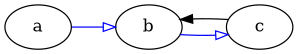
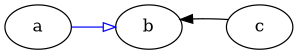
  digraph {
    rankdir=LR
    edge [arrowhead=onormal color=blue]
    a
    b
    c
    a -> b
-   b -> c
    c -> b [arrowhead="" color=""]
  }
